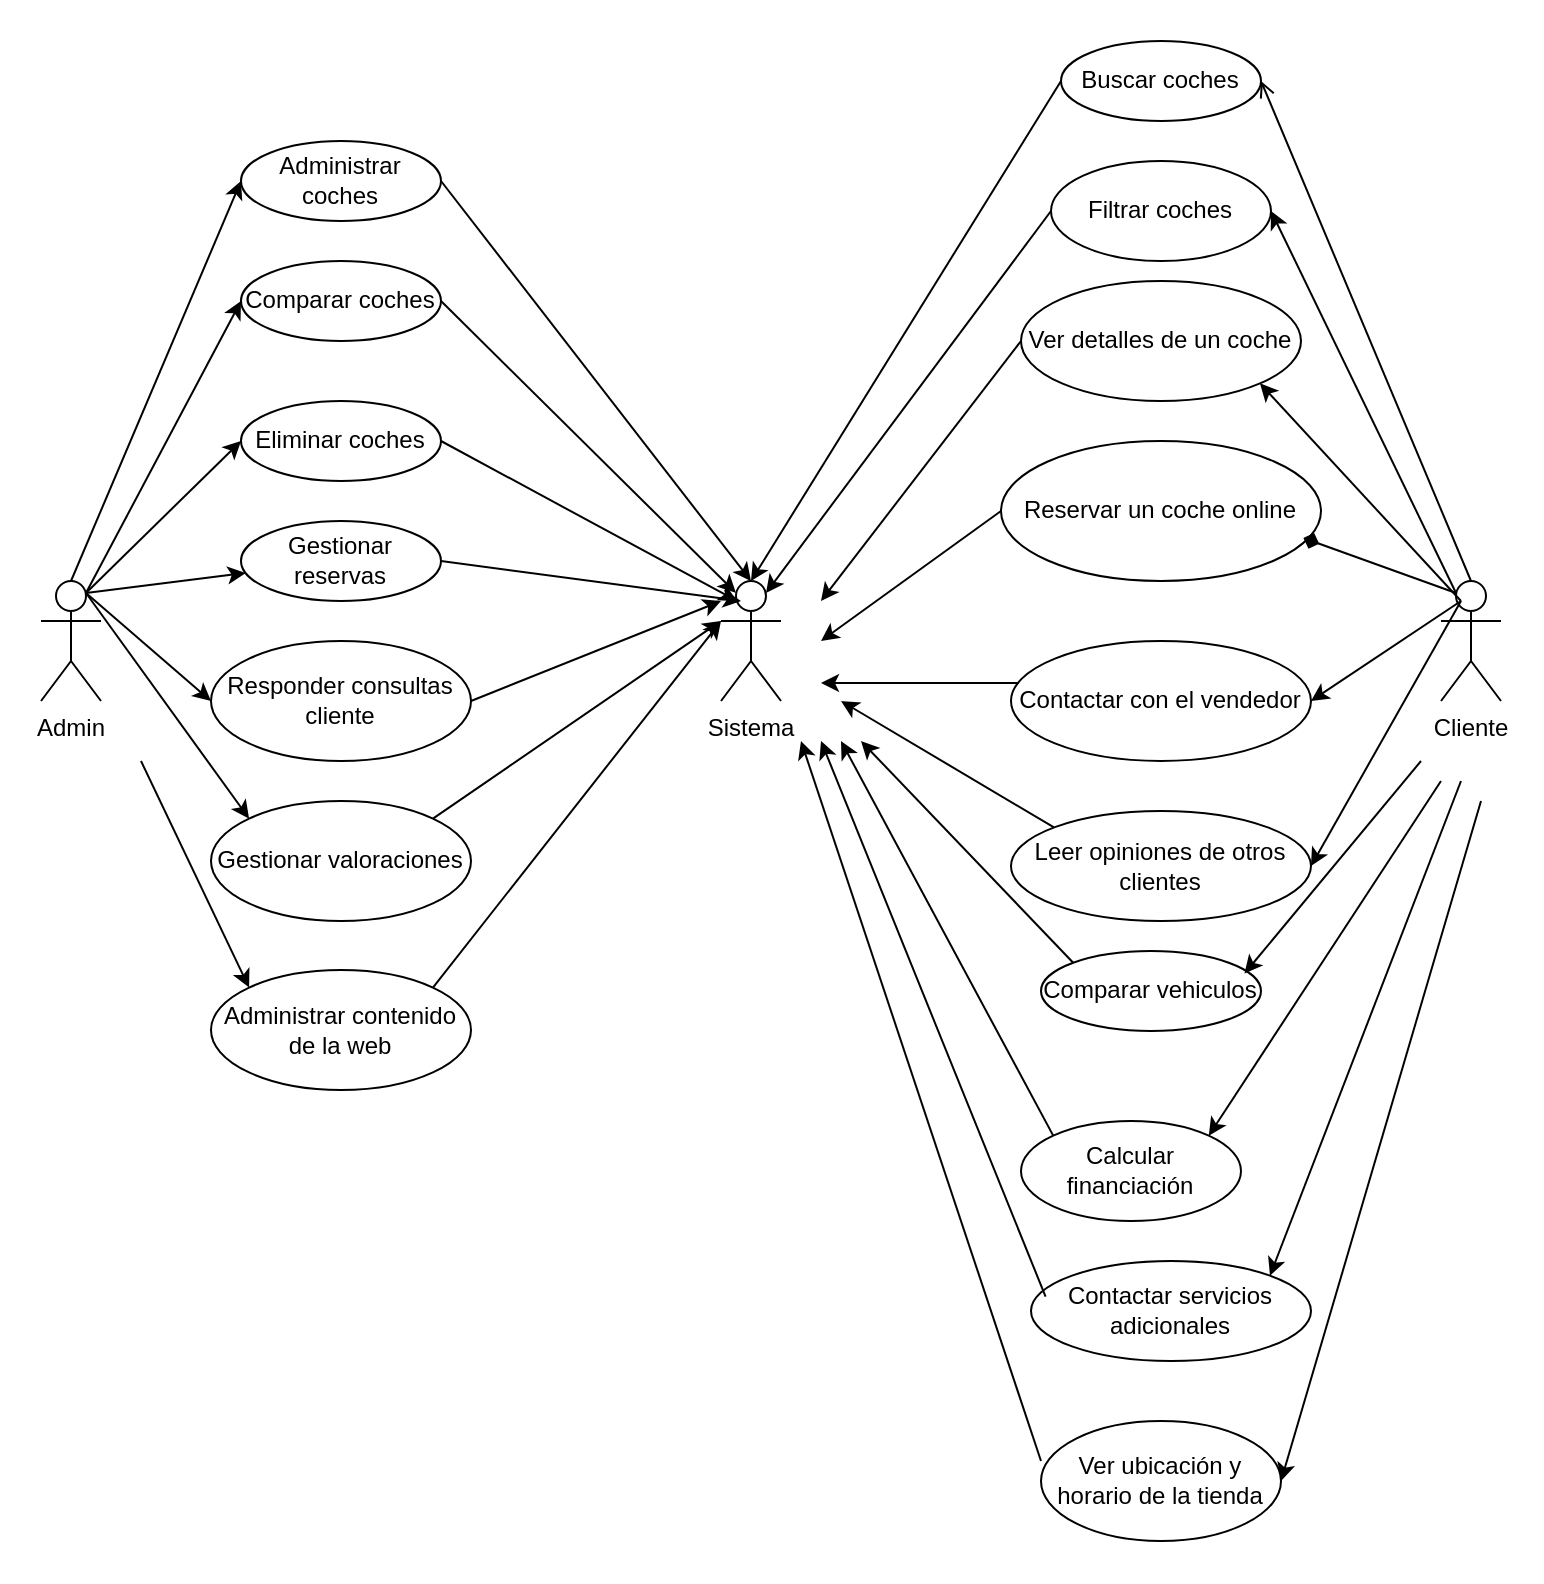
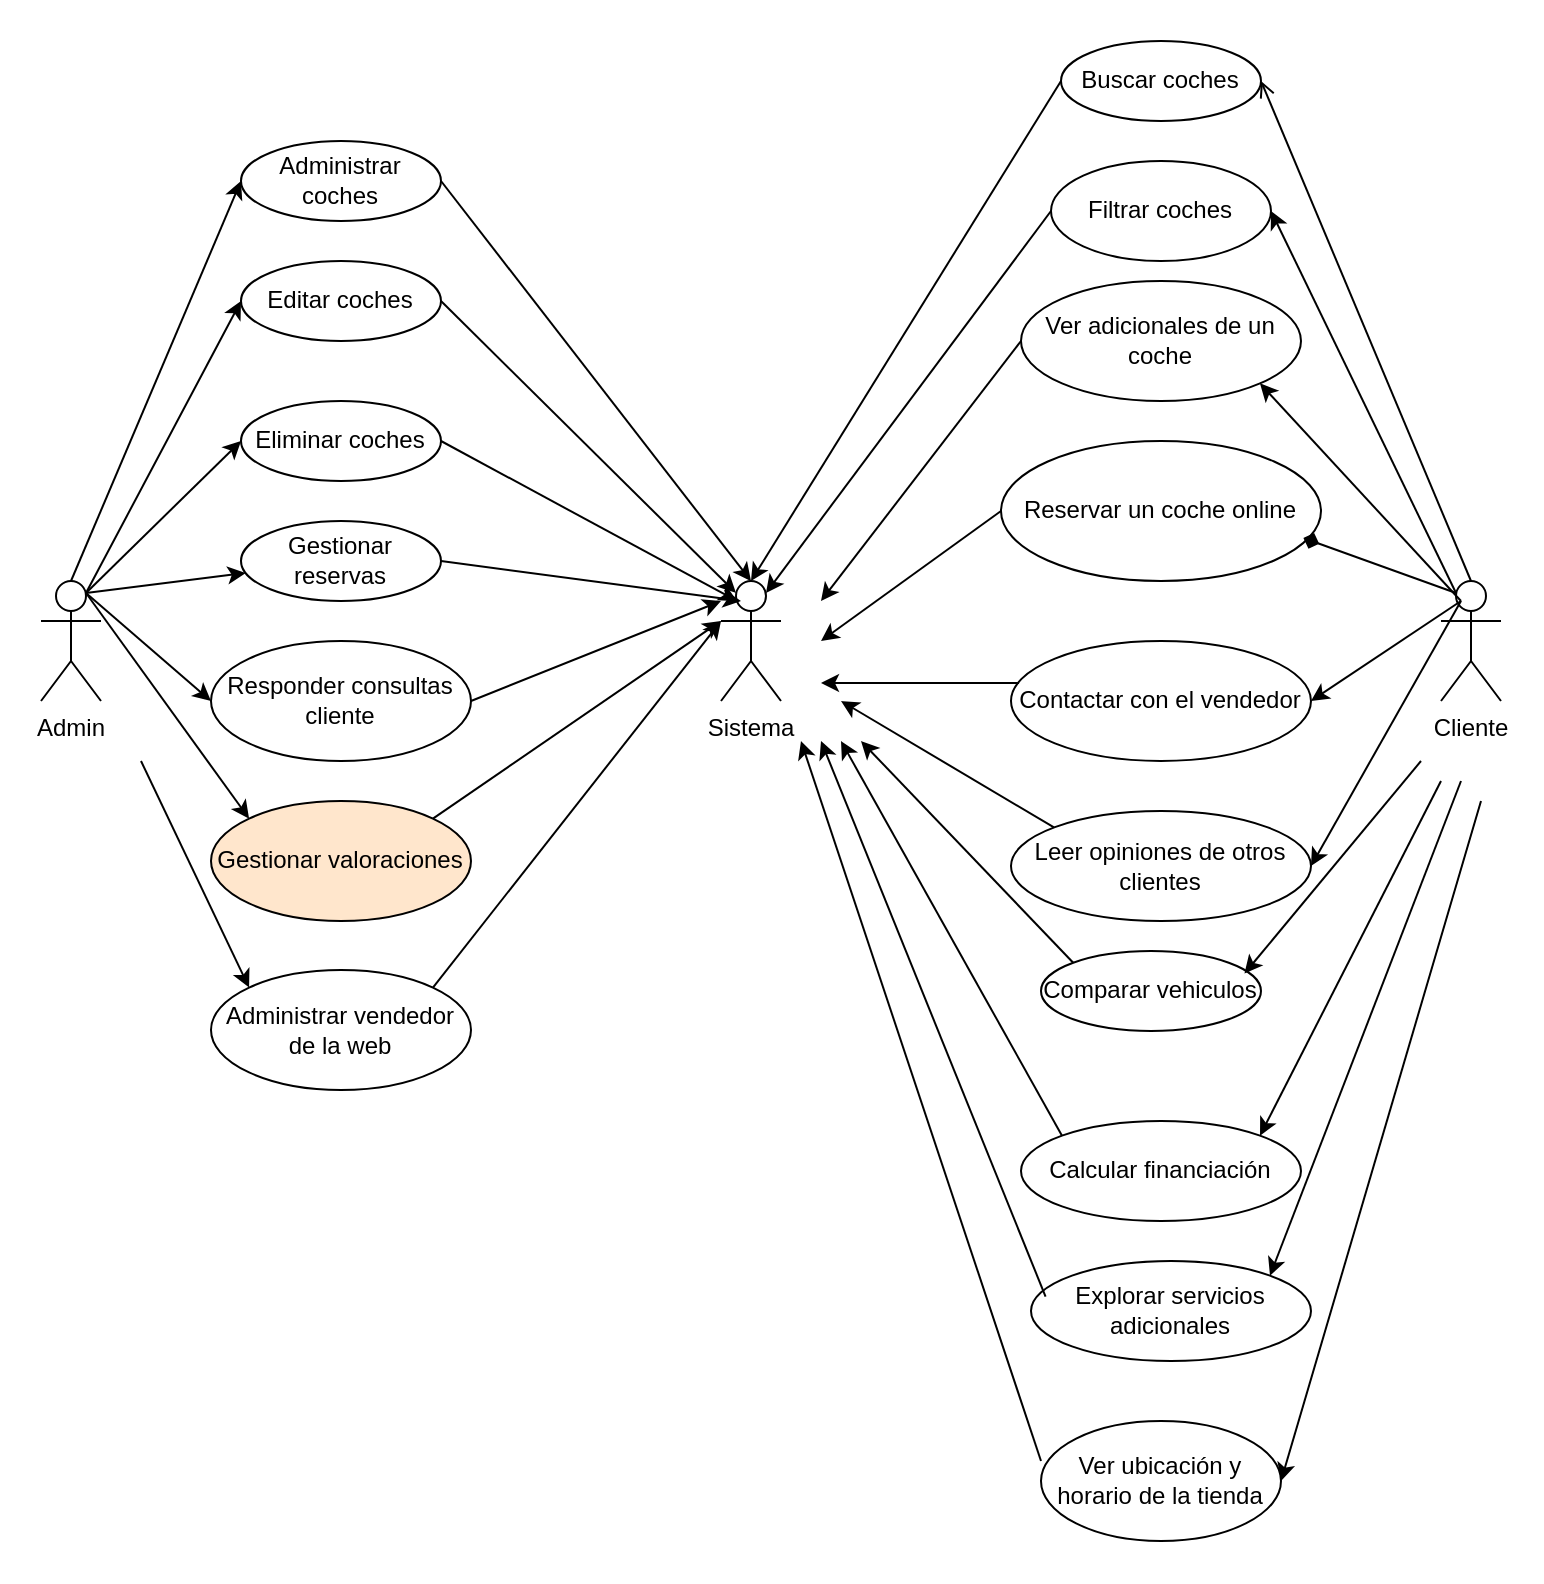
  <mxCell id="0" />
  <mxCell id="1" parent="0" />
  <mxCell id="2" value="Admin" style="shape=umlActor;verticalLabelPosition=bottom;verticalAlign=top;html=1;outlineConnect=0;" vertex="1" parent="1"><mxGeometry x="20" y="290" width="30" height="60" as="geometry" /></mxCell>
  <mxCell id="3" value="Administrar coches" style="ellipse;whiteSpace=wrap;html=1;" vertex="1" parent="1"><mxGeometry x="120" y="70" width="100" height="40" as="geometry" /></mxCell>
- <mxCell id="4" value="Comparar coches" style="ellipse;whiteSpace=wrap;html=1;" vertex="1" parent="1"><mxGeometry x="120" y="130" width="100" height="40" as="geometry" /></mxCell>
+ <mxCell id="4" value="Editar coches" style="ellipse;whiteSpace=wrap;html=1;" vertex="1" parent="1"><mxGeometry x="120" y="130" width="100" height="40" as="geometry" /></mxCell>
  <mxCell id="5" value="Eliminar coches" style="ellipse;whiteSpace=wrap;html=1;" vertex="1" parent="1"><mxGeometry x="120" y="200" width="100" height="40" as="geometry" /></mxCell>
  <mxCell id="6" value="Gestionar reservas" style="ellipse;whiteSpace=wrap;html=1;" vertex="1" parent="1"><mxGeometry x="120" y="260" width="100" height="40" as="geometry" /></mxCell>
  <mxCell id="7" value="Responder consultas cliente" style="ellipse;whiteSpace=wrap;html=1;" vertex="1" parent="1"><mxGeometry x="105" y="320" width="130" height="60" as="geometry" /></mxCell>
- <mxCell id="8" value="Gestionar valoraciones" style="ellipse;whiteSpace=wrap;html=1;" vertex="1" parent="1"><mxGeometry x="105" y="400" width="130" height="60" as="geometry" /></mxCell>
- <mxCell id="9" value="Administrar contenido de la web" style="ellipse;whiteSpace=wrap;html=1;" vertex="1" parent="1"><mxGeometry x="105" y="484.5" width="130" height="60" as="geometry" /></mxCell>
+ <mxCell id="8" value="Gestionar valoraciones" style="ellipse;whiteSpace=wrap;html=1;fillColor=#ffe6cc;" vertex="1" parent="1"><mxGeometry x="105" y="400" width="130" height="60" as="geometry" /></mxCell>
+ <mxCell id="9" value="Administrar vendedor de la web" style="ellipse;whiteSpace=wrap;html=1;" vertex="1" parent="1"><mxGeometry x="105" y="484.5" width="130" height="60" as="geometry" /></mxCell>
  <mxCell id="10" value="" style="endArrow=classic;html=1;rounded=0;entryX=0;entryY=0.5;entryDx=0;entryDy=0;exitX=0.5;exitY=0;exitDx=0;exitDy=0;exitPerimeter=0;" edge="1" parent="1" source="2" target="3"><mxGeometry width="50" height="50" relative="1" as="geometry"><mxPoint x="50" y="220" as="sourcePoint" /><mxPoint x="100" y="170" as="targetPoint" /></mxGeometry></mxCell>
  <mxCell id="11" value="" style="endArrow=classic;html=1;rounded=0;exitX=0.75;exitY=0.1;exitDx=0;exitDy=0;exitPerimeter=0;entryX=0;entryY=0.5;entryDx=0;entryDy=0;" edge="1" parent="1" source="2" target="4"><mxGeometry width="50" height="50" relative="1" as="geometry"><mxPoint x="70" y="310" as="sourcePoint" /><mxPoint x="120" y="260" as="targetPoint" /></mxGeometry></mxCell>
  <mxCell id="12" value="" style="endArrow=classic;html=1;rounded=0;entryX=0;entryY=0.5;entryDx=0;entryDy=0;exitX=0.75;exitY=0.1;exitDx=0;exitDy=0;exitPerimeter=0;" edge="1" parent="1" source="2" target="5"><mxGeometry width="50" height="50" relative="1" as="geometry"><mxPoint x="80" y="390" as="sourcePoint" /><mxPoint x="130" y="340" as="targetPoint" /></mxGeometry></mxCell>
  <mxCell id="13" value="" style="endArrow=classic;html=1;rounded=0;exitX=0.75;exitY=0.1;exitDx=0;exitDy=0;exitPerimeter=0;" edge="1" parent="1" source="2" target="6"><mxGeometry width="50" height="50" relative="1" as="geometry"><mxPoint x="70" y="410" as="sourcePoint" /><mxPoint x="120" y="360" as="targetPoint" /></mxGeometry></mxCell>
  <mxCell id="14" value="" style="endArrow=classic;html=1;rounded=0;exitX=0.75;exitY=0.1;exitDx=0;exitDy=0;exitPerimeter=0;entryX=0;entryY=0.5;entryDx=0;entryDy=0;" edge="1" parent="1" source="2" target="7"><mxGeometry width="50" height="50" relative="1" as="geometry"><mxPoint x="60" y="520" as="sourcePoint" /><mxPoint x="110" y="470" as="targetPoint" /></mxGeometry></mxCell>
  <mxCell id="15" value="" style="endArrow=classic;html=1;rounded=0;exitX=0.75;exitY=0.1;exitDx=0;exitDy=0;exitPerimeter=0;entryX=0;entryY=0;entryDx=0;entryDy=0;" edge="1" parent="1" source="2" target="8"><mxGeometry width="50" height="50" relative="1" as="geometry"><mxPoint x="50" y="480" as="sourcePoint" /><mxPoint x="100" y="430" as="targetPoint" /></mxGeometry></mxCell>
  <mxCell id="16" value="" style="endArrow=classic;html=1;rounded=0;entryX=0;entryY=0;entryDx=0;entryDy=0;" edge="1" parent="1" target="9"><mxGeometry width="50" height="50" relative="1" as="geometry"><mxPoint x="70" y="380" as="sourcePoint" /><mxPoint x="110" y="450" as="targetPoint" /></mxGeometry></mxCell>
  <mxCell id="17" value="Sistema" style="shape=umlActor;verticalLabelPosition=bottom;verticalAlign=top;html=1;outlineConnect=0;" vertex="1" parent="1"><mxGeometry x="360" y="290" width="30" height="60" as="geometry" /></mxCell>
  <mxCell id="18" value="Cliente" style="shape=umlActor;verticalLabelPosition=bottom;verticalAlign=top;html=1;outlineConnect=0;" vertex="1" parent="1"><mxGeometry x="720" y="290" width="30" height="60" as="geometry" /></mxCell>
  <mxCell id="19" value="Buscar coches" style="ellipse;whiteSpace=wrap;html=1;" vertex="1" parent="1"><mxGeometry x="530" y="20" width="100" height="40" as="geometry" /></mxCell>
  <mxCell id="20" value="Filtrar coches" style="ellipse;whiteSpace=wrap;html=1;" vertex="1" parent="1"><mxGeometry x="525" y="80" width="110" height="50" as="geometry" /></mxCell>
- <mxCell id="21" value="Ver detalles de un coche" style="ellipse;whiteSpace=wrap;html=1;" vertex="1" parent="1"><mxGeometry x="510" y="140" width="140" height="60" as="geometry" /></mxCell>
+ <mxCell id="21" value="Ver adicionales de un coche" style="ellipse;whiteSpace=wrap;html=1;" vertex="1" parent="1"><mxGeometry x="510" y="140" width="140" height="60" as="geometry" /></mxCell>
  <mxCell id="22" value="Reservar un coche online" style="ellipse;whiteSpace=wrap;html=1;" vertex="1" parent="1"><mxGeometry x="500" y="220" width="160" height="70" as="geometry" /></mxCell>
  <mxCell id="23" value="Contactar con el vendedor" style="ellipse;whiteSpace=wrap;html=1;" vertex="1" parent="1"><mxGeometry x="505" y="320" width="150" height="60" as="geometry" /></mxCell>
  <mxCell id="24" value="Leer opiniones de otros clientes" style="ellipse;whiteSpace=wrap;html=1;" vertex="1" parent="1"><mxGeometry x="505" y="405" width="150" height="55" as="geometry" /></mxCell>
  <mxCell id="25" value="Comparar vehiculos" style="ellipse;whiteSpace=wrap;html=1;" vertex="1" parent="1"><mxGeometry x="520" y="475" width="110" height="40" as="geometry" /></mxCell>
- <mxCell id="26" value="Calcular financiación" style="ellipse;whiteSpace=wrap;html=1;" vertex="1" parent="1"><mxGeometry x="510" y="560" width="110" height="50" as="geometry" /></mxCell>
- <mxCell id="27" value="Contactar servicios adicionales" style="ellipse;whiteSpace=wrap;html=1;" vertex="1" parent="1"><mxGeometry x="515" y="630" width="140" height="50" as="geometry" /></mxCell>
+ <mxCell id="26" value="Calcular financiación" style="ellipse;whiteSpace=wrap;html=1;" vertex="1" parent="1"><mxGeometry x="510" y="560" width="140" height="50" as="geometry" /></mxCell>
+ <mxCell id="27" value="Explorar servicios adicionales" style="ellipse;whiteSpace=wrap;html=1;" vertex="1" parent="1"><mxGeometry x="515" y="630" width="140" height="50" as="geometry" /></mxCell>
  <mxCell id="28" value="Ver ubicación y horario de la tienda" style="ellipse;whiteSpace=wrap;html=1;" vertex="1" parent="1"><mxGeometry x="520" y="710" width="120" height="60" as="geometry" /></mxCell>
  <mxCell id="29" value="" style="endArrow=open;html=1;rounded=0;entryX=1;entryY=0.5;entryDx=0;entryDy=0;exitX=0.5;exitY=0;exitDx=0;exitDy=0;exitPerimeter=0;" edge="1" parent="1" source="18" target="19"><mxGeometry width="50" height="50" relative="1" as="geometry"><mxPoint x="670" y="80" as="sourcePoint" /><mxPoint x="720" y="30" as="targetPoint" /></mxGeometry></mxCell>
  <mxCell id="30" value="" style="endArrow=classic;html=1;rounded=0;entryX=1;entryY=0.5;entryDx=0;entryDy=0;exitX=0.25;exitY=0.1;exitDx=0;exitDy=0;exitPerimeter=0;" edge="1" parent="1" source="18" target="20"><mxGeometry width="50" height="50" relative="1" as="geometry"><mxPoint x="745" y="300" as="sourcePoint" /><mxPoint x="640" y="50" as="targetPoint" /></mxGeometry></mxCell>
  <mxCell id="31" value="" style="endArrow=classic;html=1;rounded=0;entryX=1;entryY=1;entryDx=0;entryDy=0;exitX=0.333;exitY=0.167;exitDx=0;exitDy=0;exitPerimeter=0;" edge="1" parent="1" source="18" target="21"><mxGeometry width="50" height="50" relative="1" as="geometry"><mxPoint x="755" y="310" as="sourcePoint" /><mxPoint x="650" y="60" as="targetPoint" /></mxGeometry></mxCell>
  <mxCell id="32" value="" style="endArrow=diamond;html=1;rounded=0;entryX=0.945;entryY=0.693;entryDx=0;entryDy=0;exitX=0.25;exitY=0.1;exitDx=0;exitDy=0;exitPerimeter=0;entryPerimeter=0;" edge="1" parent="1" source="18" target="22"><mxGeometry width="50" height="50" relative="1" as="geometry"><mxPoint x="765" y="320" as="sourcePoint" /><mxPoint x="660" y="70" as="targetPoint" /></mxGeometry></mxCell>
  <mxCell id="33" value="" style="endArrow=classic;html=1;rounded=0;entryX=1;entryY=0.5;entryDx=0;entryDy=0;" edge="1" parent="1" target="23"><mxGeometry width="50" height="50" relative="1" as="geometry"><mxPoint x="730" y="300" as="sourcePoint" /><mxPoint x="670" y="80" as="targetPoint" /></mxGeometry></mxCell>
  <mxCell id="34" value="" style="endArrow=classic;html=1;rounded=0;entryX=1;entryY=0.5;entryDx=0;entryDy=0;" edge="1" parent="1" target="24"><mxGeometry width="50" height="50" relative="1" as="geometry"><mxPoint x="730" y="300" as="sourcePoint" /><mxPoint x="680" y="90" as="targetPoint" /></mxGeometry></mxCell>
  <mxCell id="35" value="" style="endArrow=classic;html=1;rounded=0;entryX=0.925;entryY=0.282;entryDx=0;entryDy=0;entryPerimeter=0;" edge="1" parent="1" target="25"><mxGeometry width="50" height="50" relative="1" as="geometry"><mxPoint x="710" y="380" as="sourcePoint" /><mxPoint x="690" y="100" as="targetPoint" /></mxGeometry></mxCell>
  <mxCell id="36" value="" style="endArrow=classic;html=1;rounded=0;entryX=1;entryY=0;entryDx=0;entryDy=0;" edge="1" parent="1" target="26"><mxGeometry width="50" height="50" relative="1" as="geometry"><mxPoint x="720" y="390" as="sourcePoint" /><mxPoint x="700" y="110" as="targetPoint" /></mxGeometry></mxCell>
  <mxCell id="37" value="" style="endArrow=classic;html=1;rounded=0;entryX=1;entryY=0;entryDx=0;entryDy=0;" edge="1" parent="1" target="27"><mxGeometry width="50" height="50" relative="1" as="geometry"><mxPoint x="730" y="390" as="sourcePoint" /><mxPoint x="710" y="120" as="targetPoint" /></mxGeometry></mxCell>
  <mxCell id="38" value="" style="endArrow=classic;html=1;rounded=0;entryX=1;entryY=0.5;entryDx=0;entryDy=0;" edge="1" parent="1" target="28"><mxGeometry width="50" height="50" relative="1" as="geometry"><mxPoint x="740" y="400" as="sourcePoint" /><mxPoint x="680" y="670" as="targetPoint" /></mxGeometry></mxCell>
  <mxCell id="39" value="" style="endArrow=classic;html=1;rounded=0;entryX=0.5;entryY=0;entryDx=0;entryDy=0;exitX=1;exitY=0.5;exitDx=0;exitDy=0;entryPerimeter=0;" edge="1" parent="1" source="3" target="17"><mxGeometry width="50" height="50" relative="1" as="geometry"><mxPoint x="835" y="390" as="sourcePoint" /><mxPoint x="730" y="140" as="targetPoint" /></mxGeometry></mxCell>
  <mxCell id="40" value="" style="endArrow=classic;html=1;rounded=0;entryX=0.5;entryY=0;entryDx=0;entryDy=0;exitX=0;exitY=0.5;exitDx=0;exitDy=0;entryPerimeter=0;" edge="1" parent="1" source="19" target="17"><mxGeometry width="50" height="50" relative="1" as="geometry"><mxPoint x="845" y="400" as="sourcePoint" /><mxPoint x="740" y="150" as="targetPoint" /></mxGeometry></mxCell>
  <mxCell id="41" value="" style="endArrow=classic;html=1;rounded=0;entryX=0.75;entryY=0.1;entryDx=0;entryDy=0;exitX=0;exitY=0.5;exitDx=0;exitDy=0;entryPerimeter=0;" edge="1" parent="1" source="20" target="17"><mxGeometry width="50" height="50" relative="1" as="geometry"><mxPoint x="855" y="410" as="sourcePoint" /><mxPoint x="750" y="160" as="targetPoint" /></mxGeometry></mxCell>
  <mxCell id="42" value="" style="endArrow=classic;html=1;rounded=0;entryX=0.25;entryY=0.1;entryDx=0;entryDy=0;exitX=1;exitY=0.5;exitDx=0;exitDy=0;entryPerimeter=0;" edge="1" parent="1" source="4" target="17"><mxGeometry width="50" height="50" relative="1" as="geometry"><mxPoint x="865" y="420" as="sourcePoint" /><mxPoint x="760" y="170" as="targetPoint" /></mxGeometry></mxCell>
  <mxCell id="43" value="" style="endArrow=classic;html=1;rounded=0;exitX=1;exitY=0.5;exitDx=0;exitDy=0;" edge="1" parent="1" source="5"><mxGeometry width="50" height="50" relative="1" as="geometry"><mxPoint x="220" y="210" as="sourcePoint" /><mxPoint x="368" y="300" as="targetPoint" /></mxGeometry></mxCell>
  <mxCell id="44" value="" style="endArrow=classic;html=1;rounded=0;exitX=1;exitY=0.5;exitDx=0;exitDy=0;" edge="1" parent="1" source="6"><mxGeometry width="50" height="50" relative="1" as="geometry"><mxPoint x="230" y="230" as="sourcePoint" /><mxPoint x="370" y="300" as="targetPoint" /></mxGeometry></mxCell>
  <mxCell id="45" value="" style="endArrow=classic;html=1;rounded=0;exitX=1;exitY=0.5;exitDx=0;exitDy=0;" edge="1" parent="1" source="7"><mxGeometry width="50" height="50" relative="1" as="geometry"><mxPoint x="240" y="240" as="sourcePoint" /><mxPoint x="360" y="300" as="targetPoint" /></mxGeometry></mxCell>
  <mxCell id="46" value="" style="endArrow=classic;html=1;rounded=0;exitX=1;exitY=0;exitDx=0;exitDy=0;entryX=0;entryY=0.333;entryDx=0;entryDy=0;entryPerimeter=0;" edge="1" parent="1" source="8" target="17"><mxGeometry width="50" height="50" relative="1" as="geometry"><mxPoint x="250" y="250" as="sourcePoint" /><mxPoint x="398" y="330" as="targetPoint" /></mxGeometry></mxCell>
  <mxCell id="47" value="" style="endArrow=classic;html=1;rounded=0;exitX=1;exitY=0;exitDx=0;exitDy=0;" edge="1" parent="1" source="9"><mxGeometry width="50" height="50" relative="1" as="geometry"><mxPoint x="260" y="260" as="sourcePoint" /><mxPoint x="360" y="310" as="targetPoint" /></mxGeometry></mxCell>
  <mxCell id="48" value="" style="endArrow=classic;html=1;rounded=0;exitX=0;exitY=0.333;exitDx=0;exitDy=0;exitPerimeter=0;" edge="1" parent="1" source="28"><mxGeometry width="50" height="50" relative="1" as="geometry"><mxPoint x="270" y="270" as="sourcePoint" /><mxPoint x="400" y="370" as="targetPoint" /></mxGeometry></mxCell>
  <mxCell id="49" value="" style="endArrow=classic;html=1;rounded=0;exitX=0.052;exitY=0.356;exitDx=0;exitDy=0;exitPerimeter=0;" edge="1" parent="1" source="27"><mxGeometry width="50" height="50" relative="1" as="geometry"><mxPoint x="280" y="280" as="sourcePoint" /><mxPoint x="410" y="370" as="targetPoint" /></mxGeometry></mxCell>
  <mxCell id="50" value="" style="endArrow=classic;html=1;rounded=0;exitX=0;exitY=0;exitDx=0;exitDy=0;" edge="1" parent="1" source="26"><mxGeometry width="50" height="50" relative="1" as="geometry"><mxPoint x="290" y="290" as="sourcePoint" /><mxPoint x="420" y="370" as="targetPoint" /></mxGeometry></mxCell>
  <mxCell id="51" value="" style="endArrow=classic;html=1;rounded=0;exitX=0;exitY=0;exitDx=0;exitDy=0;" edge="1" parent="1" source="25"><mxGeometry width="50" height="50" relative="1" as="geometry"><mxPoint x="300" y="300" as="sourcePoint" /><mxPoint x="430" y="370" as="targetPoint" /></mxGeometry></mxCell>
  <mxCell id="52" value="" style="endArrow=classic;html=1;rounded=0;exitX=0;exitY=0;exitDx=0;exitDy=0;" edge="1" parent="1" source="24"><mxGeometry width="50" height="50" relative="1" as="geometry"><mxPoint x="310" y="310" as="sourcePoint" /><mxPoint x="420" y="350" as="targetPoint" /></mxGeometry></mxCell>
  <mxCell id="53" value="" style="endArrow=classic;html=1;rounded=0;exitX=0.027;exitY=0.35;exitDx=0;exitDy=0;exitPerimeter=0;" edge="1" parent="1" source="23"><mxGeometry width="50" height="50" relative="1" as="geometry"><mxPoint x="320" y="320" as="sourcePoint" /><mxPoint x="410" y="341" as="targetPoint" /></mxGeometry></mxCell>
  <mxCell id="54" value="" style="endArrow=classic;html=1;rounded=0;exitX=0;exitY=0.5;exitDx=0;exitDy=0;" edge="1" parent="1" source="22"><mxGeometry width="50" height="50" relative="1" as="geometry"><mxPoint x="330" y="330" as="sourcePoint" /><mxPoint x="410" y="320" as="targetPoint" /></mxGeometry></mxCell>
  <mxCell id="55" value="" style="endArrow=classic;html=1;rounded=0;exitX=0;exitY=0.5;exitDx=0;exitDy=0;" edge="1" parent="1" source="21"><mxGeometry width="50" height="50" relative="1" as="geometry"><mxPoint x="340" y="340" as="sourcePoint" /><mxPoint x="410" y="300" as="targetPoint" /></mxGeometry></mxCell>
